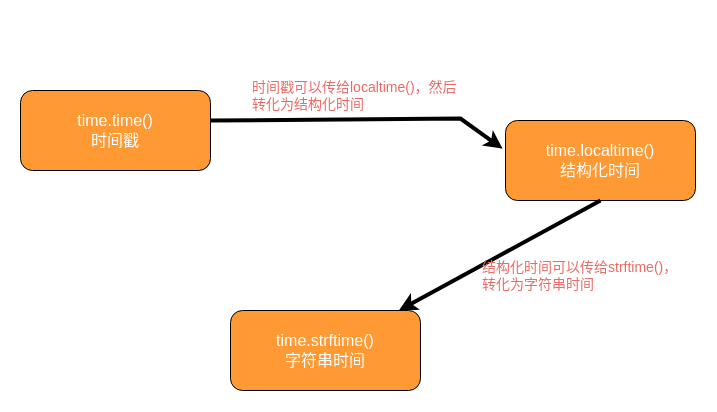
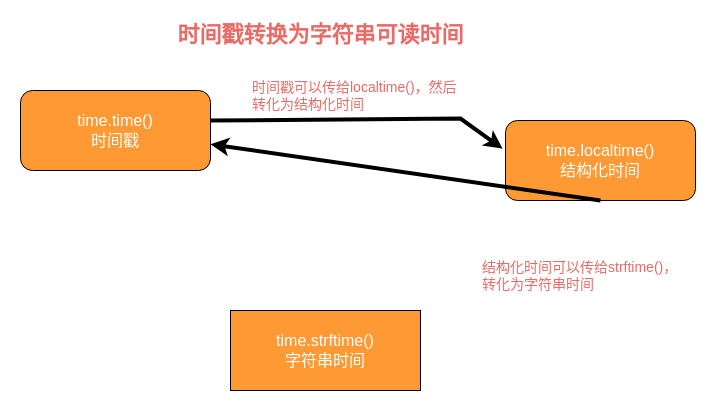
  <mxCell id="0" />
  <mxCell id="1" parent="0" />
  <mxCell id="2" value="&lt;font style=&quot;font-size: 16px&quot; color=&quot;#ffffff&quot;&gt;time.time()&lt;br&gt;时间戳&lt;/font&gt;" style="rounded=1;whiteSpace=wrap;html=1;fillColor=#FF9933;fontStyle=0;fontSize=16;" vertex="1" parent="1"><mxGeometry x="20" y="90" width="190" height="80" as="geometry" /></mxCell>
  <mxCell id="3" value="&lt;font style=&quot;font-size: 16px&quot; color=&quot;#ffffff&quot;&gt;time.localtime()&lt;br&gt;结构化时间&lt;br&gt;&lt;/font&gt;" style="rounded=1;whiteSpace=wrap;html=1;fillColor=#FF9933;fontStyle=0;fontSize=16;" vertex="1" parent="1"><mxGeometry x="505" y="120" width="190" height="80" as="geometry" /></mxCell>
- <mxCell id="4" value="&lt;font style=&quot;font-size: 16px&quot; color=&quot;#ffffff&quot;&gt;time.strftime()&lt;br&gt;字符串时间&lt;br&gt;&lt;/font&gt;" style="rounded=1;whiteSpace=wrap;html=1;fillColor=#FF9933;fontStyle=0;fontSize=16;" vertex="1" parent="1"><mxGeometry x="230" y="310" width="190" height="80" as="geometry" /></mxCell>
- <mxCell id="5" value="" style="endArrow=classic;html=1;rounded=0;fontSize=16;fontColor=#FFFFFF;strokeWidth=4;exitX=0.5;exitY=1;exitDx=0;exitDy=0;" edge="1" parent="1" source="3" target="4"><mxGeometry width="50" height="50" relative="1" as="geometry"><mxPoint x="420" y="300" as="sourcePoint" /><mxPoint x="370" y="350" as="targetPoint" /></mxGeometry></mxCell>
+ <mxCell id="4" value="&lt;font style=&quot;font-size: 16px&quot; color=&quot;#ffffff&quot;&gt;time.strftime()&lt;br&gt;字符串时间&lt;br&gt;&lt;/font&gt;" style="whiteSpace=wrap;html=1;fillColor=#FF9933;fontStyle=0;fontSize=16;rounded=0;" vertex="1" parent="1"><mxGeometry x="230" y="310" width="190" height="80" as="geometry" /></mxCell>
+ <mxCell id="5" value="" style="endArrow=classic;html=1;rounded=0;fontSize=16;fontColor=#FFFFFF;strokeWidth=4;exitX=0.5;exitY=1;exitDx=0;exitDy=0;" edge="1" parent="1" source="3" target="2"><mxGeometry width="50" height="50" relative="1" as="geometry"><mxPoint x="420" y="300" as="sourcePoint" /><mxPoint x="370" y="350" as="targetPoint" /></mxGeometry></mxCell>
  <mxCell id="6" value="" style="endArrow=classic;html=1;rounded=0;fontSize=16;fontColor=#FFFFFF;strokeWidth=4;entryX=-0.015;entryY=0.353;entryDx=0;entryDy=0;entryPerimeter=0;" edge="1" parent="1" target="3"><mxGeometry width="50" height="50" relative="1" as="geometry"><mxPoint x="210" y="120" as="sourcePoint" /><mxPoint x="260" y="70" as="targetPoint" /><Array as="points"><mxPoint x="460" y="118" /></Array></mxGeometry></mxCell>
  <mxCell id="7" value="时间戳可以传给localtime()，然后转化为结构化时间" style="text;html=1;strokeColor=none;fillColor=none;align=left;verticalAlign=middle;whiteSpace=wrap;rounded=0;fontSize=14;fontColor=#EA6B66;" vertex="1" parent="1"><mxGeometry x="250" y="80" width="210" height="30" as="geometry" /></mxCell>
  <mxCell id="8" value="结构化时间可以传给strftime()，转化为字符串时间" style="text;html=1;strokeColor=none;fillColor=none;align=left;verticalAlign=middle;whiteSpace=wrap;rounded=0;fontSize=14;fontColor=#EA6B66;" vertex="1" parent="1"><mxGeometry x="480" y="260" width="210" height="30" as="geometry" /></mxCell>
+ <mxCell id="9" value="时间戳转换为字符串可读时间" style="text;html=1;align=center;verticalAlign=middle;resizable=0;points=[];autosize=1;strokeColor=none;fillColor=none;fontSize=22;fontColor=#EA6B66;fontStyle=1" vertex="1" parent="1"><mxGeometry x="170" y="20" width="300" height="30" as="geometry" /></mxCell>
